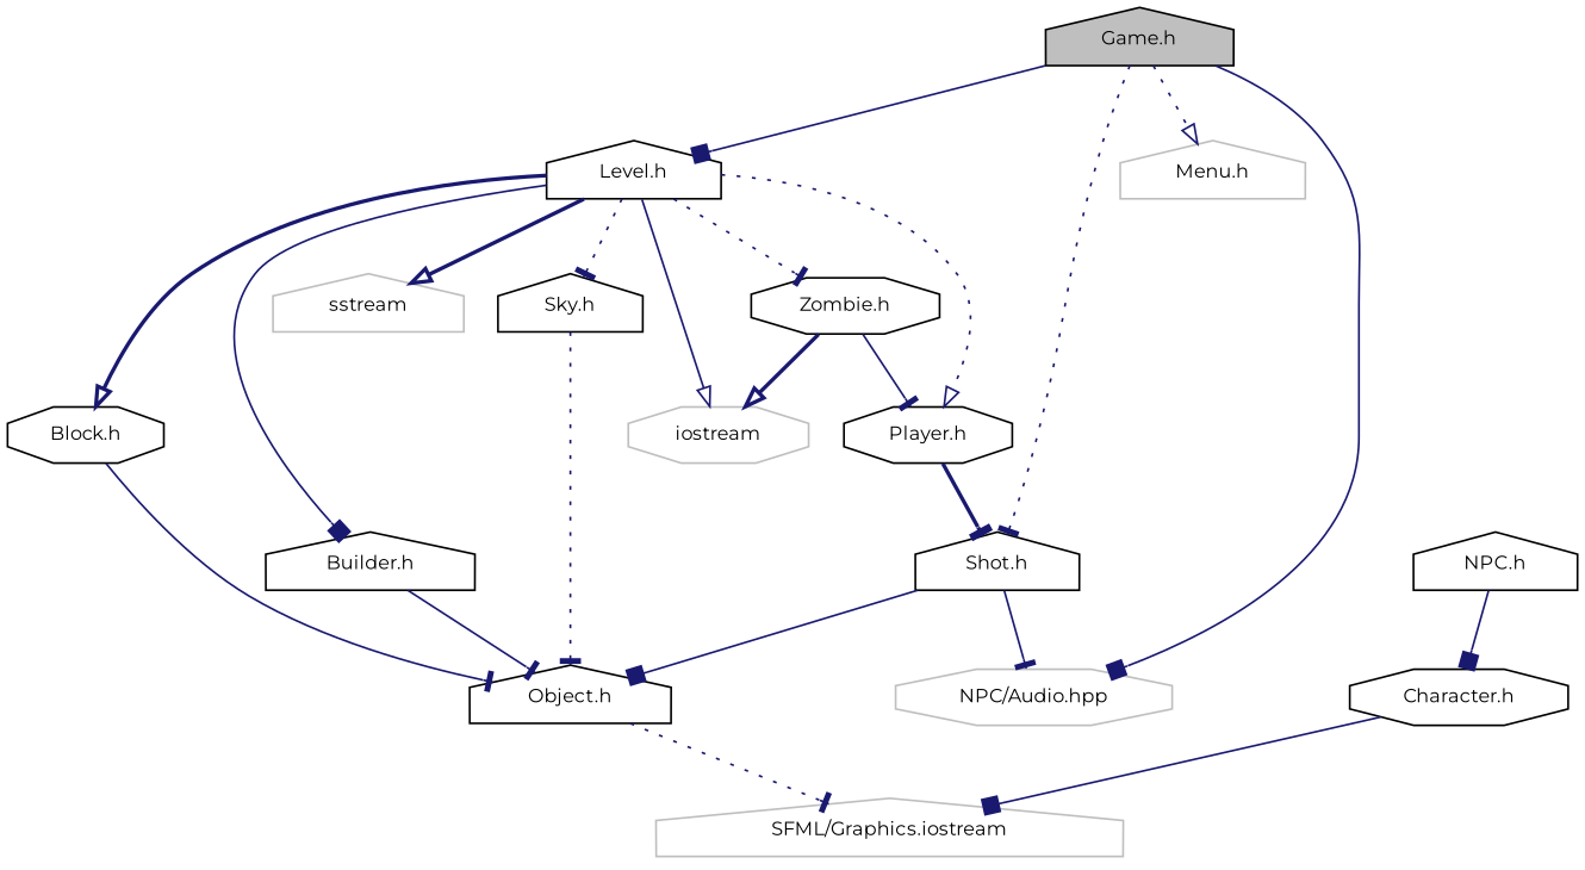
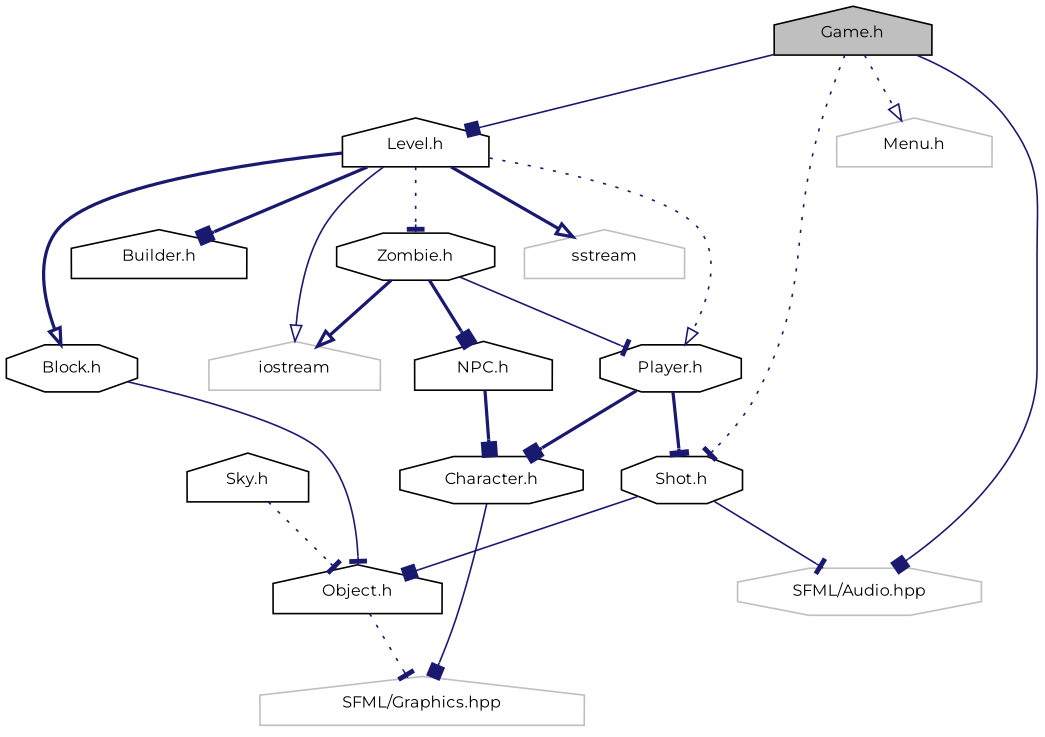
  digraph {
    fontname=Montserrat
    node [color=black fillcolor=white fontname=Montserrat fontsize=10 shape=house style=filled]
    edge [arrowhead=tee color=midnightblue fontname=Montserrat fontsize=10 labelfontname=Helvetica labelfontsize=10 style=solid]
    n1 [fillcolor=grey75 fontcolor=black height=0.2 label="Game.h" width=0.4]
    n2 [height=0.2 label="Level.h" width=0.4]
-   n3 [color=grey75 height=0.2 label="NPC/Audio.hpp" shape=octagon width=0.4]
+   n3 [color=grey75 height=0.2 label="SFML/Audio.hpp" shape=octagon width=0.4]
    n4 [color=grey75 height=0.2 label="Menu.h" width=0.4]
-   n5 [height=0.2 label="Shot.h" width=0.4]
+   n5 [height=0.2 label="Shot.h" shape=octagon width=0.4]
    n6 [height=0.2 label="Player.h" shape=octagon width=0.4]
    n7 [height=0.2 label="Block.h" shape=octagon width=0.4]
    n8 [height=0.2 label="Builder.h" width=0.4]
    n9 [height=0.2 label="Sky.h" width=0.4]
    n10 [height=0.2 label="Zombie.h" shape=octagon width=0.4]
-   n11 [color=grey75 height=0.2 label=iostream shape=octagon width=0.4]
+   n11 [color=grey75 height=0.2 label=iostream width=0.4]
    n12 [color=grey75 height=0.2 label=sstream width=0.4]
-   n13 [color=grey75 height=0.2 label="SFML/Graphics.iostream" width=0.4]
+   n13 [color=grey75 height=0.2 label="SFML/Graphics.hpp" width=0.4]
    n14 [height=0.2 label="Character.h" shape=octagon width=0.4]
    n15 [height=0.2 label="Object.h" width=0.4]
    n16 [height=0.2 label="NPC.h" width=0.4]
    n1 -> n2 [arrowhead=box]
    n1 -> n3 [arrowhead=box]
    n1 -> n4 [arrowhead=onormal style=dotted]
    n1 -> n5 [style=dotted]
    n2 -> n6 [arrowhead=onormal style=dotted]
    n2 -> n7 [arrowhead=onormal style=bold]
-   n2 -> n8 [arrowhead=box]
-   n2 -> n9 [style=dotted]
+   n2 -> n8 [arrowhead=box style=bold]
    n2 -> n10 [style=dotted]
    n2 -> n11 [arrowhead=onormal]
    n2 -> n12 [arrowhead=onormal style=bold]
    n5 -> n3
    n5 -> n15 [arrowhead=box]
    n6 -> n5 [style=bold]
+   n6 -> n14 [arrowhead=box style=bold]
    n7 -> n15
-   n8 -> n15
    n9 -> n15 [style=dotted]
    n10 -> n6
    n10 -> n11 [arrowhead=onormal style=bold]
+   n10 -> n16 [arrowhead=box style=bold]
    n14 -> n13 [arrowhead=box]
    n15 -> n13 [style=dotted]
-   n16 -> n14 [arrowhead=box]
+   n16 -> n14 [arrowhead=box style=bold]
  }
